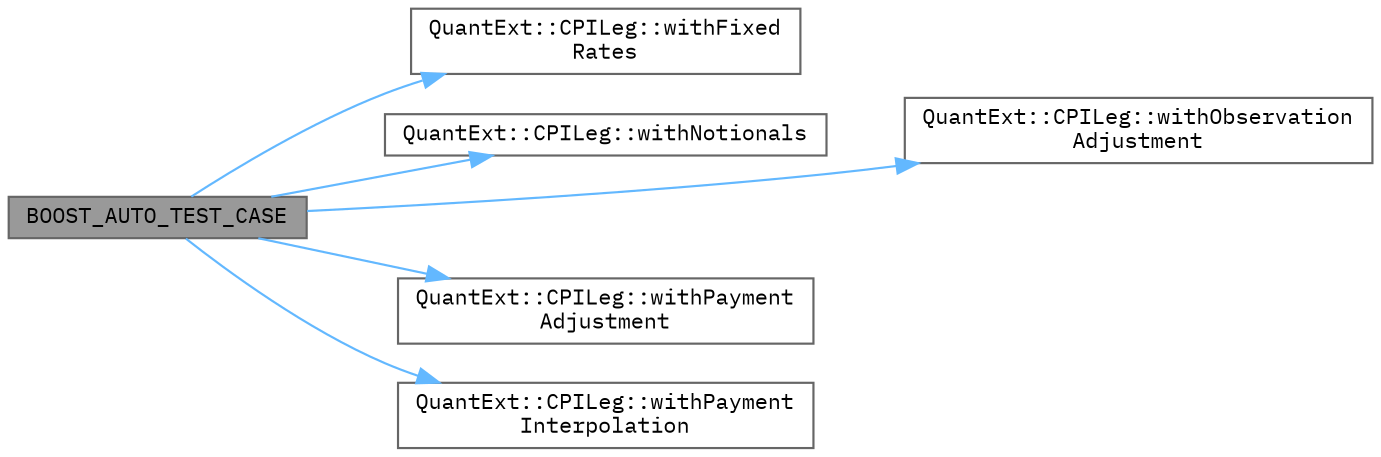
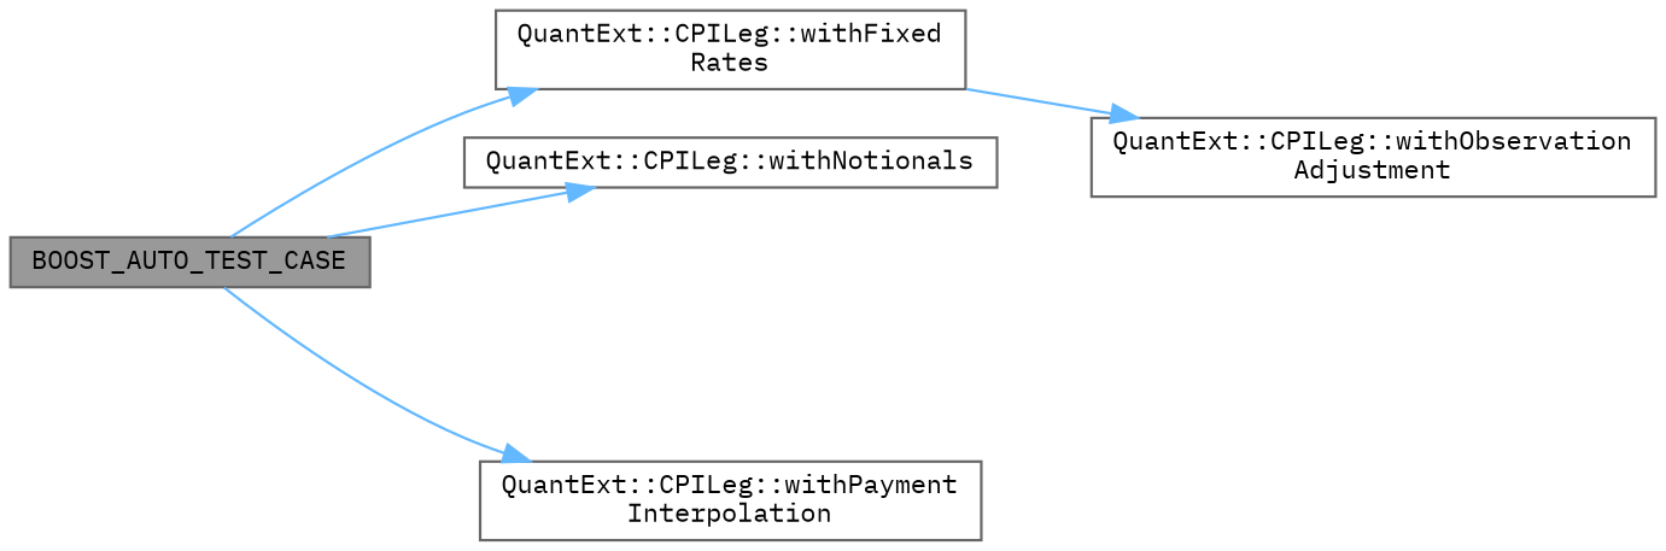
  digraph {
    fontname="IBM Plex Mono"
    rankdir=LR
    node [color=grey40 fillcolor=white fontname="IBM Plex Mono" fontsize=10 shape=box style=filled]
    edge [color=steelblue1 fontname="IBM Plex Mono" fontsize=10 labelfontname=Helvetica labelfontsize=10 style=solid]
    n1 [color=gray40 fillcolor=grey60 fontcolor=black height=0.2 label=BOOST_AUTO_TEST_CASE width=0.4]
    n2 [height=0.2 label="QuantExt::CPILeg::withFixed\lRates" width=0.4]
    n3 [height=0.2 label="QuantExt::CPILeg::withNotionals" width=0.4]
    n4 [height=0.2 label="QuantExt::CPILeg::withObservation\lAdjustment" width=0.4]
-   n5 [height=0.2 label="QuantExt::CPILeg::withPayment\lAdjustment" width=0.4]
    n6 [height=0.2 label="QuantExt::CPILeg::withPayment\lInterpolation" width=0.4]
    n1 -> n2
    n1 -> n3
-   n1 -> n4
-   n1 -> n5
+   n2 -> n4
    n1 -> n6
  }
